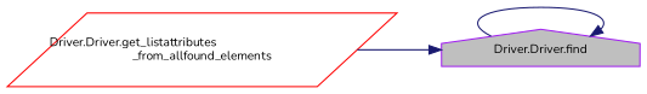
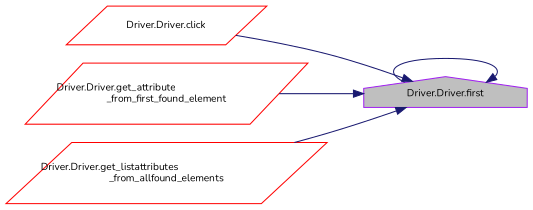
  digraph {
    fontname=Nunito
    rankdir=RL
    node [color=red fillcolor=white fontname=Nunito fontsize=10 shape=parallelogram style=filled]
    edge [color=midnightblue dir=back fontname=Nunito fontsize=10 labelfontname=Helvetica labelfontsize=10 style=solid]
-   n1 [color=purple fillcolor=grey75 fontcolor=black height=0.2 label="Driver.Driver.find" shape=house width=0.4]
+   n1 [color=purple fillcolor=grey75 fontcolor=black height=0.2 label="Driver.Driver.first" shape=house width=0.4]
+   n2 [height=0.2 label="Driver.Driver.click" width=0.4]
+   n3 [height=0.2 label="Driver.Driver.get_attribute\l_from_first_found_element" width=0.4]
    n4 [height=0.2 label="Driver.Driver.get_listattributes\l_from_allfound_elements" width=0.4]
    n1 -> n1
+   n1 -> n2
+   n1 -> n3
    n1 -> n4
  }
